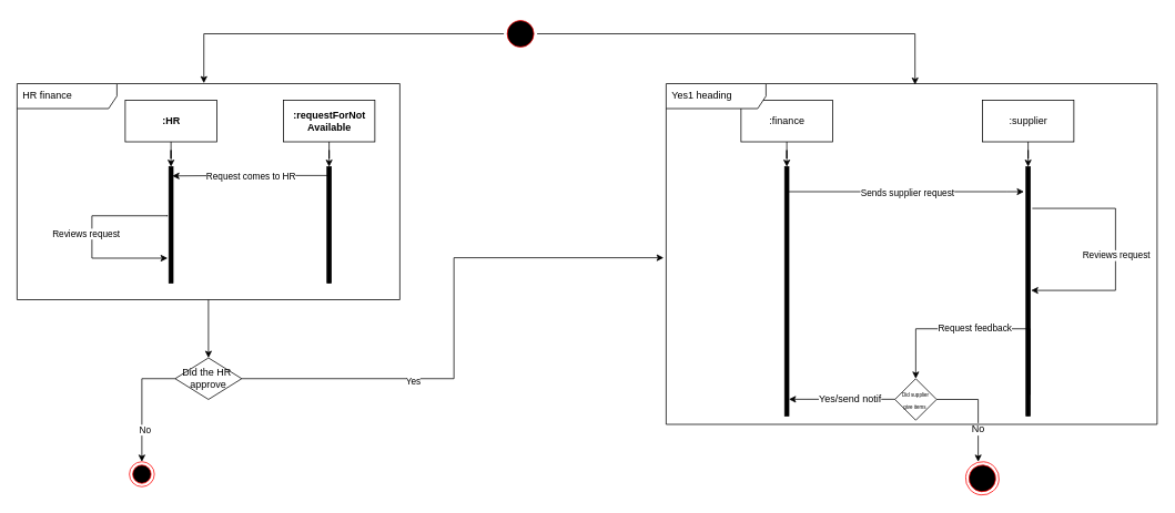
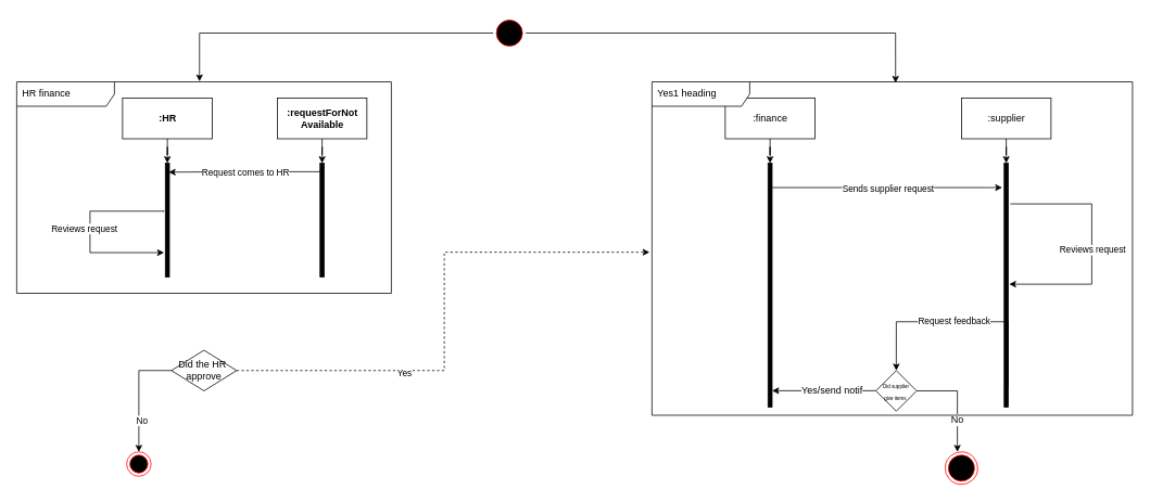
  <mxCell id="0" />
  <mxCell id="1" parent="0" />
  <mxCell id="2" style="edgeStyle=orthogonalEdgeStyle;rounded=0;orthogonalLoop=1;jettySize=auto;html=1;entryX=0.488;entryY=-0.002;entryDx=0;entryDy=0;entryPerimeter=0;" parent="1" source="4" target="16" edge="1"><mxGeometry relative="1" as="geometry"><mxPoint x="350" y="100" as="targetPoint" /></mxGeometry></mxCell>
  <mxCell id="3" style="edgeStyle=orthogonalEdgeStyle;rounded=0;orthogonalLoop=1;jettySize=auto;html=1;entryX=0.507;entryY=0.003;entryDx=0;entryDy=0;entryPerimeter=0;" parent="1" source="4" target="41" edge="1"><mxGeometry relative="1" as="geometry"><mxPoint x="1000" y="40" as="targetPoint" /></mxGeometry></mxCell>
  <mxCell id="4" value="" style="ellipse;html=1;shape=startState;fillColor=#000000;strokeColor=#ff0000;" parent="1" vertex="1"><mxGeometry x="605" y="20" width="40" height="40" as="geometry" /></mxCell>
  <mxCell id="5" value="&lt;b&gt;:HR&lt;/b&gt;" style="html=1;" parent="1" vertex="1"><mxGeometry x="150" y="120" width="110" height="50" as="geometry" /></mxCell>
  <mxCell id="6" style="edgeStyle=orthogonalEdgeStyle;rounded=0;orthogonalLoop=1;jettySize=auto;html=1;exitX=0.5;exitY=1;exitDx=0;exitDy=0;" parent="1" source="5" target="11" edge="1"><mxGeometry relative="1" as="geometry" /></mxCell>
  <mxCell id="7" style="edgeStyle=orthogonalEdgeStyle;rounded=0;orthogonalLoop=1;jettySize=auto;html=1;entryX=0.811;entryY=0.079;entryDx=0;entryDy=0;entryPerimeter=0;exitX=0.144;exitY=0.075;exitDx=0;exitDy=0;exitPerimeter=0;" parent="1" source="14" target="11" edge="1"><mxGeometry relative="1" as="geometry"><mxPoint x="220" y="220" as="targetPoint" /></mxGeometry></mxCell>
  <mxCell id="8" value="Request comes to HR" style="edgeLabel;html=1;align=center;verticalAlign=middle;resizable=0;points=[];" parent="7" vertex="1" connectable="0"><mxGeometry x="-0.094" y="1" relative="1" as="geometry"><mxPoint x="-8" as="offset" /></mxGeometry></mxCell>
  <mxCell id="9" style="edgeStyle=orthogonalEdgeStyle;rounded=0;orthogonalLoop=1;jettySize=auto;html=1;" parent="1" edge="1"><mxGeometry relative="1" as="geometry"><mxPoint x="201" y="310" as="targetPoint" /><mxPoint y="259" as="sourcePoint" x="200" /><Array as="points"><mxPoint x="201" y="259" /><mxPoint x="110" y="259" /><mxPoint x="110" y="310" /><mxPoint x="183" y="310" /><mxPoint x="201" y="309" /></Array></mxGeometry></mxCell>
  <mxCell id="10" value="Reviews request" style="edgeLabel;html=1;align=center;verticalAlign=middle;resizable=0;points=[];" parent="9" vertex="1" connectable="0"><mxGeometry x="-0.466" y="-1" relative="1" as="geometry"><mxPoint x="-38" y="22" as="offset" /></mxGeometry></mxCell>
  <mxCell id="11" value="" style="html=1;points=[];perimeter=orthogonalPerimeter;fillColor=strokeColor;" parent="1" vertex="1"><mxGeometry x="202.5" y="200" width="5" height="140" as="geometry" /></mxCell>
  <mxCell id="12" value="&lt;b&gt;:requestForNot&lt;br&gt;Available&lt;/b&gt;" style="html=1;" parent="1" vertex="1"><mxGeometry x="340" y="120" width="110" height="50" as="geometry" /></mxCell>
  <mxCell id="13" style="edgeStyle=orthogonalEdgeStyle;rounded=0;orthogonalLoop=1;jettySize=auto;html=1;exitX=0.5;exitY=1;exitDx=0;exitDy=0;" parent="1" source="12" target="14" edge="1"><mxGeometry relative="1" as="geometry" /></mxCell>
  <mxCell id="14" value="" style="html=1;points=[];perimeter=orthogonalPerimeter;fillColor=strokeColor;" parent="1" vertex="1"><mxGeometry x="392.5" y="200" width="5" height="140" as="geometry" /></mxCell>
- <mxCell id="15" style="edgeStyle=orthogonalEdgeStyle;rounded=0;orthogonalLoop=1;jettySize=auto;html=1;" parent="1" source="16" target="21" edge="1"><mxGeometry relative="1" as="geometry"><mxPoint x="250.08" y="420" as="targetPoint" /></mxGeometry></mxCell>
  <mxCell id="16" value="HR finance" style="shape=umlFrame;whiteSpace=wrap;html=1;width=120;height=30;boundedLbl=1;verticalAlign=middle;align=left;spacingLeft=5;" parent="1" vertex="1"><mxGeometry x="20" y="100" width="460" height="260" as="geometry" /></mxCell>
  <mxCell id="17" style="edgeStyle=orthogonalEdgeStyle;rounded=0;orthogonalLoop=1;jettySize=auto;html=1;" parent="1" source="21" target="22" edge="1"><mxGeometry relative="1" as="geometry"><mxPoint x="170" y="570" as="targetPoint" /></mxGeometry></mxCell>
  <mxCell id="18" value="No" style="edgeLabel;html=1;align=center;verticalAlign=middle;resizable=0;points=[];" parent="17" vertex="1" connectable="0"><mxGeometry x="0.439" y="3" relative="1" as="geometry"><mxPoint as="offset" /></mxGeometry></mxCell>
- <mxCell id="19" style="edgeStyle=orthogonalEdgeStyle;rounded=0;orthogonalLoop=1;jettySize=auto;html=1;entryX=-0.005;entryY=0.511;entryDx=0;entryDy=0;entryPerimeter=0;" parent="1" source="21" target="41" edge="1"><mxGeometry relative="1" as="geometry"><mxPoint x="593.84" y="470" as="targetPoint" /></mxGeometry></mxCell>
+ <mxCell id="19" style="edgeStyle=orthogonalEdgeStyle;rounded=0;orthogonalLoop=1;jettySize=auto;html=1;entryX=-0.005;entryY=0.511;entryDx=0;entryDy=0;entryPerimeter=0;dashed=1;" parent="1" source="21" target="41" edge="1"><mxGeometry relative="1" as="geometry"><mxPoint x="593.84" y="470" as="targetPoint" /></mxGeometry></mxCell>
  <mxCell id="20" value="Yes" style="edgeLabel;html=1;align=center;verticalAlign=middle;resizable=0;points=[];" parent="19" vertex="1" connectable="0"><mxGeometry x="-0.371" y="-3" relative="1" as="geometry"><mxPoint as="offset" /></mxGeometry></mxCell>
  <mxCell id="21" value="Did the HR&amp;nbsp;&lt;br&gt;approve" style="rhombus;whiteSpace=wrap;html=1;" parent="1" vertex="1"><mxGeometry x="210" y="430" width="80" height="50" as="geometry" /></mxCell>
  <mxCell id="22" value="" style="ellipse;html=1;shape=endState;fillColor=#000000;strokeColor=#ff0000;" parent="1" vertex="1"><mxGeometry x="155" y="555" width="30" height="30" as="geometry" /></mxCell>
  <mxCell id="23" value=":finance" style="html=1;" parent="1" vertex="1"><mxGeometry x="890" y="120" width="110" height="50" as="geometry" /></mxCell>
  <mxCell id="24" value=":supplier" style="html=1;" parent="1" vertex="1"><mxGeometry x="1180" y="120" width="110" height="50" as="geometry" /></mxCell>
  <mxCell id="25" style="edgeStyle=orthogonalEdgeStyle;rounded=0;orthogonalLoop=1;jettySize=auto;html=1;exitX=0.5;exitY=1;exitDx=0;exitDy=0;" parent="1" source="23" target="28" edge="1"><mxGeometry relative="1" as="geometry" /></mxCell>
  <mxCell id="26" style="edgeStyle=orthogonalEdgeStyle;rounded=0;orthogonalLoop=1;jettySize=auto;html=1;" parent="1" source="28" edge="1"><mxGeometry relative="1" as="geometry"><mxPoint x="1230" y="230" as="targetPoint" /><Array as="points"><mxPoint x="1210" y="230" /><mxPoint x="1210" y="230" /></Array></mxGeometry></mxCell>
  <mxCell id="27" value="Sends supplier request" style="edgeLabel;html=1;align=center;verticalAlign=middle;resizable=0;points=[];" parent="26" vertex="1" connectable="0"><mxGeometry x="-0.137" y="-1" relative="1" as="geometry"><mxPoint x="20" as="offset" /></mxGeometry></mxCell>
  <mxCell id="28" value="" style="html=1;points=[];perimeter=orthogonalPerimeter;fillColor=strokeColor;" parent="1" vertex="1"><mxGeometry x="942.5" y="200" width="5" height="300" as="geometry" /></mxCell>
  <mxCell id="29" style="edgeStyle=orthogonalEdgeStyle;rounded=0;orthogonalLoop=1;jettySize=auto;html=1;exitX=0.5;exitY=1;exitDx=0;exitDy=0;" parent="1" source="24" target="32" edge="1"><mxGeometry relative="1" as="geometry" /></mxCell>
  <mxCell id="30" style="edgeStyle=orthogonalEdgeStyle;rounded=0;orthogonalLoop=1;jettySize=auto;html=1;entryX=0.5;entryY=0;entryDx=0;entryDy=0;exitX=-0.009;exitY=0.632;exitDx=0;exitDy=0;exitPerimeter=0;" parent="1" target="39" edge="1"><mxGeometry relative="1" as="geometry"><mxPoint x="1237.445" y="474.6" as="sourcePoint" /><Array as="points"><mxPoint x="1237.99" y="395" /><mxPoint x="1099.99" y="395" /></Array></mxGeometry></mxCell>
  <mxCell id="31" value="Request feedback" style="edgeLabel;html=1;align=center;verticalAlign=middle;resizable=0;points=[];" parent="30" vertex="1" connectable="0"><mxGeometry x="0.12" y="-1" relative="1" as="geometry"><mxPoint x="8" as="offset" /></mxGeometry></mxCell>
  <mxCell id="32" value="" style="html=1;points=[];perimeter=orthogonalPerimeter;fillColor=strokeColor;" parent="1" vertex="1"><mxGeometry x="1232.5" y="200" width="5" height="300" as="geometry" /></mxCell>
  <mxCell id="33" style="edgeStyle=orthogonalEdgeStyle;rounded=0;orthogonalLoop=1;jettySize=auto;html=1;exitX=1.5;exitY=0.167;exitDx=0;exitDy=0;exitPerimeter=0;entryX=1.212;entryY=0.496;entryDx=0;entryDy=0;entryPerimeter=0;" parent="1" source="32" target="32" edge="1"><mxGeometry relative="1" as="geometry"><mxPoint x="1250" y="290" as="targetPoint" /><mxPoint x="1238.855" y="239.24" as="sourcePoint" /><Array as="points"><mxPoint x="1340" y="250" /><mxPoint x="1340" y="349" /></Array></mxGeometry></mxCell>
  <mxCell id="34" value="Reviews request" style="edgeLabel;html=1;align=center;verticalAlign=middle;resizable=0;points=[];" parent="33" vertex="1" connectable="0"><mxGeometry x="0.071" y="2" relative="1" as="geometry"><mxPoint x="-2" y="-5" as="offset" /></mxGeometry></mxCell>
  <mxCell id="35" style="edgeStyle=orthogonalEdgeStyle;rounded=0;orthogonalLoop=1;jettySize=auto;html=1;entryX=1.02;entryY=0.934;entryDx=0;entryDy=0;entryPerimeter=0;" parent="1" edge="1"><mxGeometry relative="1" as="geometry"><mxPoint x="947.5" y="479.83" as="targetPoint" /><mxPoint x="1075.09" y="479.83" as="sourcePoint" /><Array as="points"><mxPoint x="1010.9" y="479.63" /></Array></mxGeometry></mxCell>
  <mxCell id="36" value="Yes/send notif" style="edgeLabel;html=1;align=center;verticalAlign=middle;resizable=0;points=[];fontSize=12;" parent="35" vertex="1" connectable="0"><mxGeometry x="0.491" relative="1" as="geometry"><mxPoint x="40" as="offset" /></mxGeometry></mxCell>
  <mxCell id="37" style="edgeStyle=orthogonalEdgeStyle;rounded=0;orthogonalLoop=1;jettySize=auto;html=1;" parent="1" source="39" edge="1"><mxGeometry relative="1" as="geometry"><mxPoint x="1174.99" y="555" as="targetPoint" /><Array as="points"><mxPoint x="1174.99" y="480" /></Array></mxGeometry></mxCell>
  <mxCell id="38" value="&lt;font style=&quot;font-size: 12px;&quot;&gt;No&lt;/font&gt;" style="edgeLabel;html=1;align=center;verticalAlign=middle;resizable=0;points=[];fontSize=6;" parent="37" vertex="1" connectable="0"><mxGeometry x="0.512" y="-3" relative="1" as="geometry"><mxPoint x="3" y="-9" as="offset" /></mxGeometry></mxCell>
  <mxCell id="39" value="&lt;font style=&quot;font-size: 6px;&quot;&gt;Did supplier&lt;br&gt;give items&amp;nbsp;&lt;/font&gt;" style="rhombus;whiteSpace=wrap;html=1;" parent="1" vertex="1"><mxGeometry x="1074.99" y="455" width="50" height="50" as="geometry" /></mxCell>
  <mxCell id="40" value="" style="ellipse;html=1;shape=endState;fillColor=#000000;strokeColor=#ff0000;fontSize=12;rotation=5;" parent="1" vertex="1"><mxGeometry x="1160" y="555" width="40" height="40" as="geometry" /></mxCell>
  <mxCell id="41" value="Yes1 heading" style="shape=umlFrame;whiteSpace=wrap;html=1;width=120;height=30;boundedLbl=1;verticalAlign=middle;align=left;spacingLeft=5;fontSize=12;" parent="1" vertex="1"><mxGeometry x="800" y="100" width="590" height="410" as="geometry" /></mxCell>
